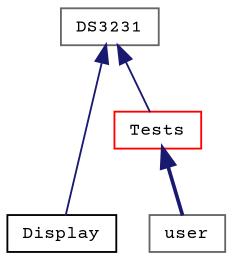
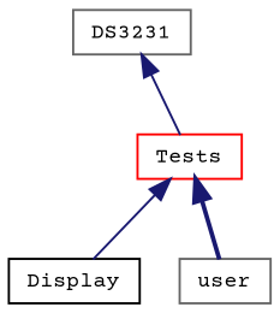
  digraph {
    fontname="Courier Prime"
    rankdir=TB
    node [color=gray40 fillcolor=white fontname="Courier Prime" fontsize=10 shape=record style=filled]
    edge [color=midnightblue dir=back fontname="Courier Prime" fontsize=10 labelfontname=Helvetica labelfontsize=10 style=solid]
    n1 [height=0.2 label=DS3231 width=0.4]
    n2 [color=black height=0.2 label=Display width=0.4]
    n3 [color=red height=0.2 label=Tests width=0.4]
    n4 [height=0.2 label=user width=0.4]
-   n1 -> n2
+   n3 -> n2
    n1 -> n3
    n3 -> n4 [style=bold]
  }
